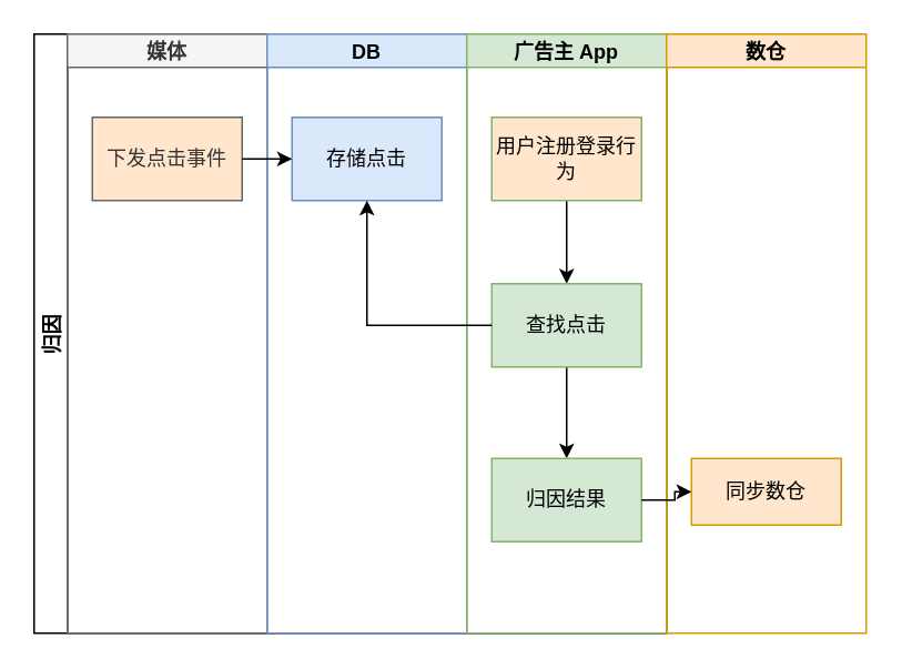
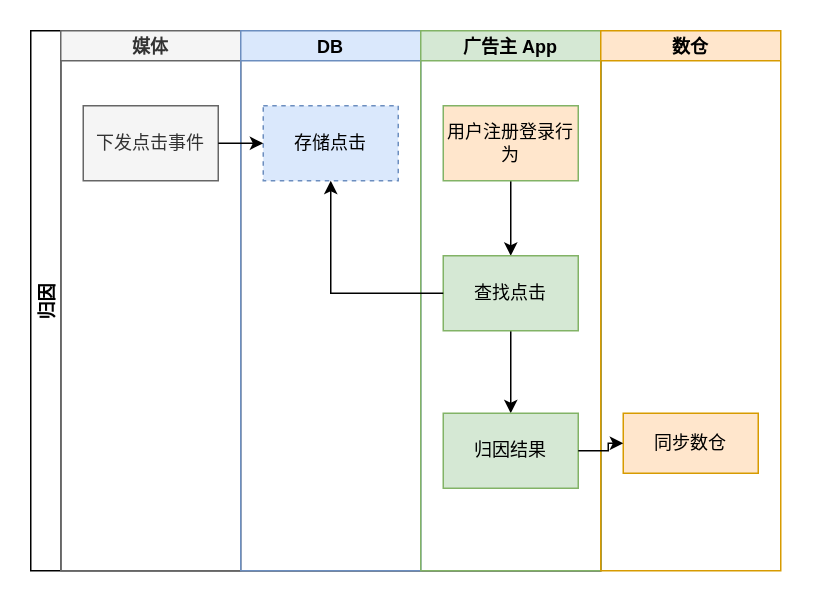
  <mxCell id="0" />
  <mxCell id="1" parent="0" />
  <mxCell id="2" value="归因" style="swimlane;childLayout=stackLayout;resizeParent=1;resizeParentMax=0;startSize=20;horizontal=0;horizontalStack=1;" vertex="1" parent="1"><mxGeometry x="20" y="20" width="380" height="360" as="geometry" /></mxCell>
  <mxCell id="3" value="媒体" style="swimlane;startSize=20;fillColor=#f5f5f5;fontColor=#333333;strokeColor=#666666;" vertex="1" parent="2"><mxGeometry x="20" width="120" height="360" as="geometry" /></mxCell>
- <mxCell id="4" value="下发点击事件" style="rounded=0;whiteSpace=wrap;html=1;fillColor=#ffe6cc;fontColor=#333333;strokeColor=#666666;" vertex="1" parent="3"><mxGeometry x="15" y="50" width="90" height="50" as="geometry" /></mxCell>
+ <mxCell id="4" value="下发点击事件" style="rounded=0;whiteSpace=wrap;html=1;fillColor=#f5f5f5;fontColor=#333333;strokeColor=#666666;" vertex="1" parent="3"><mxGeometry x="15" y="50" width="90" height="50" as="geometry" /></mxCell>
  <mxCell id="5" value="DB" style="swimlane;startSize=20;fillColor=#dae8fc;strokeColor=#6c8ebf;" vertex="1" parent="2"><mxGeometry x="140" width="120" height="360" as="geometry" /></mxCell>
- <mxCell id="6" value="存储点击" style="rounded=0;whiteSpace=wrap;html=1;fillColor=#dae8fc;strokeColor=#6c8ebf;" vertex="1" parent="5"><mxGeometry x="15" y="50" width="90" height="50" as="geometry" /></mxCell>
+ <mxCell id="6" value="存储点击" style="rounded=0;whiteSpace=wrap;html=1;fillColor=#dae8fc;strokeColor=#6c8ebf;dashed=1;" vertex="1" parent="5"><mxGeometry x="15" y="50" width="90" height="50" as="geometry" /></mxCell>
  <mxCell id="7" value="广告主 App" style="swimlane;startSize=20;fillColor=#d5e8d4;strokeColor=#82b366;" vertex="1" parent="2"><mxGeometry x="260" width="120" height="360" as="geometry" /></mxCell>
  <mxCell id="8" style="edgeStyle=orthogonalEdgeStyle;rounded=0;orthogonalLoop=1;jettySize=auto;html=1;entryX=0.5;entryY=0;entryDx=0;entryDy=0;" edge="1" parent="7" source="9" target="11"><mxGeometry relative="1" as="geometry" /></mxCell>
  <mxCell id="9" value="用户注册登录行为" style="rounded=0;whiteSpace=wrap;html=1;fillColor=#ffe6cc;strokeColor=#82b366;" vertex="1" parent="7"><mxGeometry x="15" y="50" width="90" height="50" as="geometry" /></mxCell>
  <mxCell id="10" style="edgeStyle=orthogonalEdgeStyle;rounded=0;orthogonalLoop=1;jettySize=auto;html=1;entryX=0.5;entryY=0;entryDx=0;entryDy=0;" edge="1" parent="7" source="11" target="12"><mxGeometry relative="1" as="geometry" /></mxCell>
  <mxCell id="11" value="查找点击" style="rounded=0;whiteSpace=wrap;html=1;fillColor=#d5e8d4;strokeColor=#82b366;" vertex="1" parent="7"><mxGeometry x="15" y="150" width="90" height="50" as="geometry" /></mxCell>
  <mxCell id="12" value="归因结果" style="rounded=0;whiteSpace=wrap;html=1;fillColor=#d5e8d4;strokeColor=#82b366;" vertex="1" parent="7"><mxGeometry x="15" y="255" width="90" height="50" as="geometry" /></mxCell>
  <mxCell id="13" style="edgeStyle=orthogonalEdgeStyle;rounded=0;orthogonalLoop=1;jettySize=auto;html=1;entryX=0;entryY=0.5;entryDx=0;entryDy=0;" edge="1" parent="2" source="4" target="6"><mxGeometry relative="1" as="geometry" /></mxCell>
  <mxCell id="14" style="edgeStyle=orthogonalEdgeStyle;rounded=0;orthogonalLoop=1;jettySize=auto;html=1;entryX=0.5;entryY=1;entryDx=0;entryDy=0;" edge="1" parent="2" source="11" target="6"><mxGeometry relative="1" as="geometry" /></mxCell>
  <mxCell id="15" value="数仓" style="swimlane;startSize=20;fillColor=#ffe6cc;strokeColor=#d79b00;" vertex="1" parent="1"><mxGeometry x="400" y="20" width="120" height="360" as="geometry" /></mxCell>
  <mxCell id="16" value="同步数仓" style="rounded=0;whiteSpace=wrap;html=1;fillColor=#ffe6cc;strokeColor=#d79b00;" vertex="1" parent="15"><mxGeometry x="15" y="255" width="90" height="40" as="geometry" /></mxCell>
  <mxCell id="17" style="edgeStyle=orthogonalEdgeStyle;rounded=0;orthogonalLoop=1;jettySize=auto;html=1;entryX=0;entryY=0.5;entryDx=0;entryDy=0;" edge="1" parent="1" source="12" target="16"><mxGeometry relative="1" as="geometry" /></mxCell>
